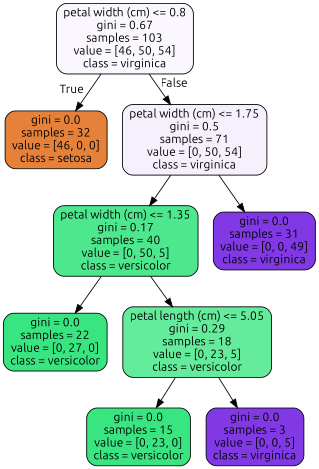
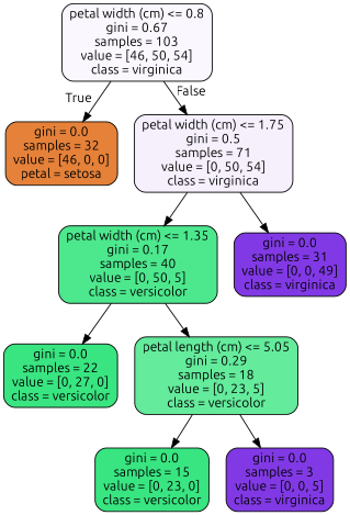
  digraph {
    fontname=Ubuntu
    node [color=black fillcolor="#8139e5" fontname=Ubuntu shape=box style="filled, rounded"]
    edge [fontname=Ubuntu]
    n1 [fillcolor="#faf7fe" label="petal width (cm) <= 0.8\ngini = 0.67\nsamples = 103\nvalue = [46, 50, 54]\nclass = virginica"]
-   n2 [fillcolor="#e58139" label="gini = 0.0\nsamples = 32\nvalue = [46, 0, 0]\nclass = setosa"]
+   n2 [fillcolor="#e58139" label="gini = 0.0\nsamples = 32\nvalue = [46, 0, 0]\npetal = setosa"]
    n3 [fillcolor="#f6f0fd" label="petal width (cm) <= 1.75\ngini = 0.5\nsamples = 71\nvalue = [0, 50, 54]\nclass = virginica"]
    n4 [fillcolor="#4de88e" label="petal width (cm) <= 1.35\ngini = 0.17\nsamples = 40\nvalue = [0, 50, 5]\nclass = versicolor"]
    n5 [label="gini = 0.0\nsamples = 31\nvalue = [0, 0, 49]\nclass = virginica"]
    n6 [fillcolor="#39e581" label="gini = 0.0\nsamples = 22\nvalue = [0, 27, 0]\nclass = versicolor"]
    n7 [fillcolor="#64eb9c" label="petal length (cm) <= 5.05\ngini = 0.29\nsamples = 18\nvalue = [0, 23, 5]\nclass = versicolor"]
    n8 [fillcolor="#39e581" label="gini = 0.0\nsamples = 15\nvalue = [0, 23, 0]\nclass = versicolor"]
    n9 [label="gini = 0.0\nsamples = 3\nvalue = [0, 0, 5]\nclass = virginica"]
    n1 -> n2 [headlabel=True labelangle=45 labeldistance=2.5]
    n1 -> n3 [headlabel=False labelangle=-45 labeldistance=2.5]
    n3 -> n4
    n3 -> n5
    n4 -> n6
    n4 -> n7
    n7 -> n8
    n7 -> n9
  }
